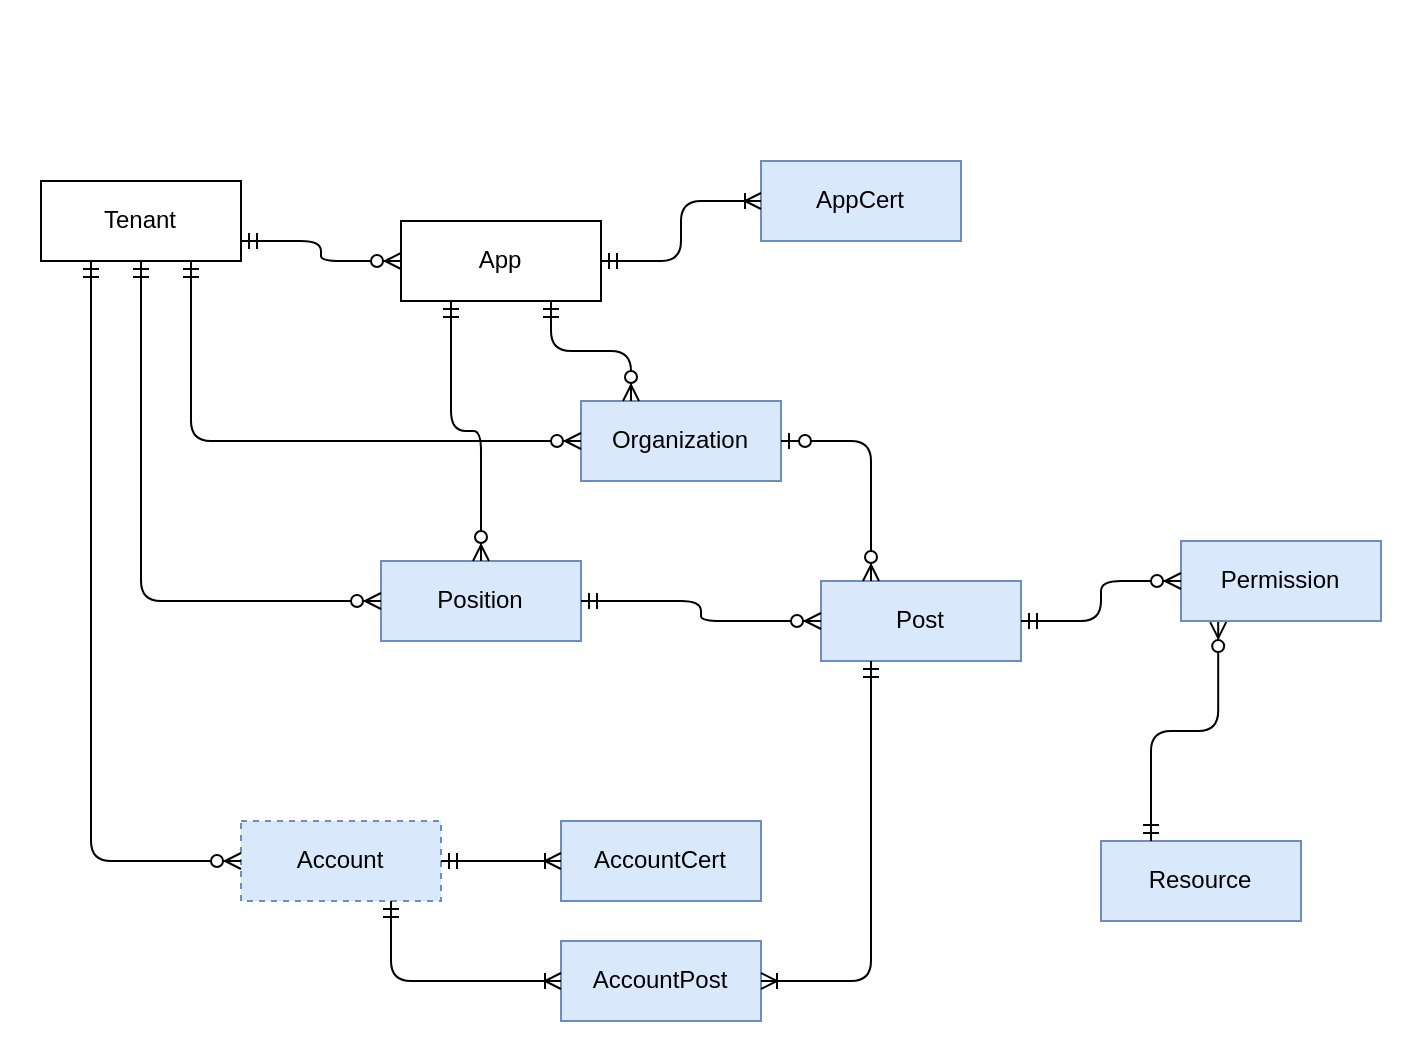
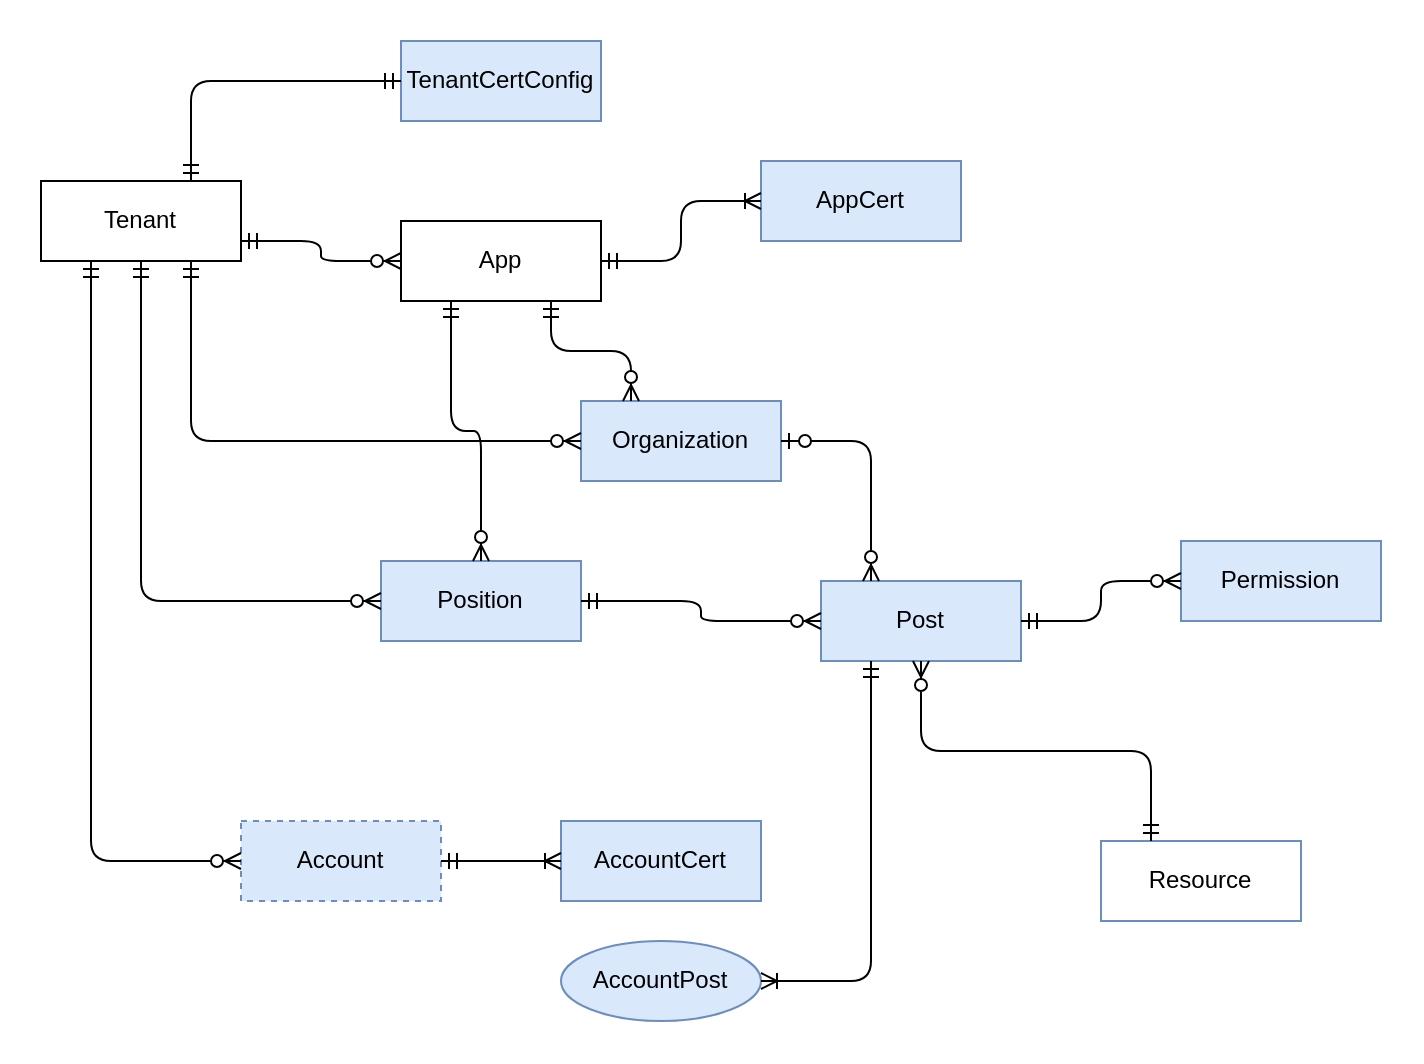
  <mxCell id="0" />
  <mxCell id="1" parent="0" />
  <mxCell id="2" value="Tenant" style="whiteSpace=wrap;html=1;align=center;" vertex="1" parent="1"><mxGeometry x="20" y="90" width="100" height="40" as="geometry" /></mxCell>
+ <mxCell id="3" value="TenantCertConfig" style="whiteSpace=wrap;html=1;align=center;fillColor=#dae8fc;strokeColor=#6c8ebf;" vertex="1" parent="1"><mxGeometry x="200" y="20" width="100" height="40" as="geometry" /></mxCell>
  <mxCell id="4" value="Organization" style="whiteSpace=wrap;html=1;align=center;fillColor=#dae8fc;strokeColor=#6c8ebf;" vertex="1" parent="1"><mxGeometry x="290" y="200" width="100" height="40" as="geometry" /></mxCell>
  <mxCell id="5" value="AppCert" style="whiteSpace=wrap;html=1;align=center;fillColor=#dae8fc;strokeColor=#6c8ebf;" vertex="1" parent="1"><mxGeometry x="380" y="80" width="100" height="40" as="geometry" /></mxCell>
  <mxCell id="6" value="App" style="whiteSpace=wrap;html=1;align=center;" vertex="1" parent="1"><mxGeometry x="200" y="110" width="100" height="40" as="geometry" /></mxCell>
  <mxCell id="7" value="AccountCert" style="whiteSpace=wrap;html=1;align=center;fillColor=#dae8fc;strokeColor=#6c8ebf;" vertex="1" parent="1"><mxGeometry x="280" y="410" width="100" height="40" as="geometry" /></mxCell>
  <mxCell id="8" value="Account" style="whiteSpace=wrap;html=1;align=center;fillColor=#dae8fc;strokeColor=#6c8ebf;dashed=1;" vertex="1" parent="1"><mxGeometry x="120" y="410" width="100" height="40" as="geometry" /></mxCell>
- <mxCell id="9" value="AccountPost" style="whiteSpace=wrap;html=1;align=center;fillColor=#dae8fc;strokeColor=#6c8ebf;" vertex="1" parent="1"><mxGeometry x="280" y="470" width="100" height="40" as="geometry" /></mxCell>
- <mxCell id="10" value="Resource" style="whiteSpace=wrap;html=1;align=center;fillColor=#dae8fc;strokeColor=#6c8ebf;" vertex="1" parent="1"><mxGeometry x="550" y="420" width="100" height="40" as="geometry" /></mxCell>
+ <mxCell id="9" value="AccountPost" style="ellipse;whiteSpace=wrap;html=1;align=center;fillColor=#dae8fc;strokeColor=#6c8ebf;" vertex="1" parent="1"><mxGeometry x="280" y="470" width="100" height="40" as="geometry" /></mxCell>
+ <mxCell id="10" value="Resource" style="whiteSpace=wrap;html=1;align=center;fillColor=#ffffff;strokeColor=#6c8ebf;" vertex="1" parent="1"><mxGeometry x="550" y="420" width="100" height="40" as="geometry" /></mxCell>
  <mxCell id="11" value="Post" style="whiteSpace=wrap;html=1;align=center;fillColor=#dae8fc;strokeColor=#6c8ebf;" vertex="1" parent="1"><mxGeometry x="410" y="290" width="100" height="40" as="geometry" /></mxCell>
  <mxCell id="12" value="Position" style="whiteSpace=wrap;html=1;align=center;fillColor=#dae8fc;strokeColor=#6c8ebf;" vertex="1" parent="1"><mxGeometry x="190" y="280" width="100" height="40" as="geometry" /></mxCell>
  <mxCell id="13" value="Permission" style="whiteSpace=wrap;html=1;align=center;fillColor=#dae8fc;strokeColor=#6c8ebf;" vertex="1" parent="1"><mxGeometry x="590" y="270" width="100" height="40" as="geometry" /></mxCell>
+ <mxCell id="14" value="" style="edgeStyle=orthogonalEdgeStyle;fontSize=12;html=1;endArrow=ERmandOne;startArrow=ERmandOne;exitX=0.75;exitY=0;exitDx=0;exitDy=0;entryX=0;entryY=0.5;entryDx=0;entryDy=0;endFill=0;" edge="1" parent="1" source="2" target="3"><mxGeometry width="100" height="100" relative="1" as="geometry"><mxPoint x="160" y="240" as="sourcePoint" /><mxPoint x="260" y="140" as="targetPoint" /></mxGeometry></mxCell>
  <mxCell id="15" value="" style="edgeStyle=orthogonalEdgeStyle;fontSize=12;html=1;endArrow=ERzeroToMany;startArrow=ERmandOne;exitX=1;exitY=0.75;exitDx=0;exitDy=0;endFill=1;entryX=0;entryY=0.5;entryDx=0;entryDy=0;" edge="1" parent="1" source="2" target="6"><mxGeometry width="100" height="100" relative="1" as="geometry"><mxPoint x="130" y="120" as="sourcePoint" /><mxPoint x="230" y="80" as="targetPoint" /></mxGeometry></mxCell>
  <mxCell id="16" value="" style="edgeStyle=orthogonalEdgeStyle;fontSize=12;html=1;endArrow=ERoneToMany;startArrow=ERmandOne;exitX=1;exitY=0.5;exitDx=0;exitDy=0;endFill=0;entryX=0;entryY=0.5;entryDx=0;entryDy=0;" edge="1" parent="1" source="6" target="5"><mxGeometry width="100" height="100" relative="1" as="geometry"><mxPoint x="270" y="80" as="sourcePoint" /><mxPoint x="350" y="90" as="targetPoint" /></mxGeometry></mxCell>
  <mxCell id="17" value="" style="edgeStyle=orthogonalEdgeStyle;fontSize=12;html=1;endArrow=ERzeroToMany;startArrow=ERmandOne;exitX=0.75;exitY=1;exitDx=0;exitDy=0;endFill=1;entryX=0;entryY=0.5;entryDx=0;entryDy=0;" edge="1" parent="1" source="2" target="4"><mxGeometry width="100" height="100" relative="1" as="geometry"><mxPoint x="130" y="130" as="sourcePoint" /><mxPoint x="210" y="140" as="targetPoint" /></mxGeometry></mxCell>
  <mxCell id="18" value="" style="edgeStyle=orthogonalEdgeStyle;fontSize=12;html=1;endArrow=ERzeroToMany;startArrow=ERmandOne;exitX=0.75;exitY=1;exitDx=0;exitDy=0;endFill=1;entryX=0.25;entryY=0;entryDx=0;entryDy=0;" edge="1" parent="1" source="6" target="4"><mxGeometry width="100" height="100" relative="1" as="geometry"><mxPoint x="105" y="140" as="sourcePoint" /><mxPoint x="160" y="240" as="targetPoint" /></mxGeometry></mxCell>
  <mxCell id="19" value="" style="edgeStyle=orthogonalEdgeStyle;fontSize=12;html=1;endArrow=ERzeroToMany;startArrow=ERmandOne;exitX=0.25;exitY=1;exitDx=0;exitDy=0;endFill=1;entryX=0;entryY=0.5;entryDx=0;entryDy=0;" edge="1" parent="1" source="2" target="8"><mxGeometry width="100" height="100" relative="1" as="geometry"><mxPoint x="105" y="140" as="sourcePoint" /><mxPoint x="260" y="230" as="targetPoint" /></mxGeometry></mxCell>
  <mxCell id="20" value="" style="edgeStyle=orthogonalEdgeStyle;fontSize=12;html=1;endArrow=ERoneToMany;startArrow=ERmandOne;exitX=1;exitY=0.5;exitDx=0;exitDy=0;endFill=0;" edge="1" parent="1" source="8" target="7"><mxGeometry width="100" height="100" relative="1" as="geometry"><mxPoint x="330" y="280" as="sourcePoint" /><mxPoint x="270" y="430" as="targetPoint" /></mxGeometry></mxCell>
- <mxCell id="21" value="" style="edgeStyle=orthogonalEdgeStyle;fontSize=12;html=1;endArrow=ERoneToMany;startArrow=ERmandOne;exitX=0.75;exitY=1;exitDx=0;exitDy=0;endFill=0;entryX=0;entryY=0.5;entryDx=0;entryDy=0;" edge="1" parent="1" source="8" target="9"><mxGeometry width="100" height="100" relative="1" as="geometry"><mxPoint x="230" y="440" as="sourcePoint" /><mxPoint x="290" y="440" as="targetPoint" /></mxGeometry></mxCell>
  <mxCell id="22" value="" style="edgeStyle=orthogonalEdgeStyle;fontSize=12;html=1;endArrow=ERzeroToMany;startArrow=ERmandOne;exitX=0.5;exitY=1;exitDx=0;exitDy=0;endFill=1;entryX=0;entryY=0.5;entryDx=0;entryDy=0;" edge="1" parent="1" source="2" target="12"><mxGeometry width="100" height="100" relative="1" as="geometry"><mxPoint x="55" y="140" as="sourcePoint" /><mxPoint x="130" y="440" as="targetPoint" /></mxGeometry></mxCell>
  <mxCell id="23" value="" style="edgeStyle=orthogonalEdgeStyle;fontSize=12;html=1;endArrow=ERzeroToMany;startArrow=ERmandOne;exitX=0.25;exitY=1;exitDx=0;exitDy=0;endFill=1;entryX=0.5;entryY=0;entryDx=0;entryDy=0;" edge="1" parent="1" source="6" target="12"><mxGeometry width="100" height="100" relative="1" as="geometry"><mxPoint x="80" y="140" as="sourcePoint" /><mxPoint x="170" y="310" as="targetPoint" /></mxGeometry></mxCell>
  <mxCell id="24" value="" style="edgeStyle=orthogonalEdgeStyle;fontSize=12;html=1;endArrow=ERzeroToMany;startArrow=ERzeroToOne;endFill=1;entryX=0.25;entryY=0;entryDx=0;entryDy=0;exitX=1;exitY=0.5;exitDx=0;exitDy=0;startFill=1;" edge="1" parent="1" source="4" target="11"><mxGeometry width="100" height="100" relative="1" as="geometry"><mxPoint x="530" y="200" as="sourcePoint" /><mxPoint x="597.5" y="230" as="targetPoint" /></mxGeometry></mxCell>
  <mxCell id="25" value="" style="edgeStyle=orthogonalEdgeStyle;fontSize=12;html=1;endArrow=ERzeroToMany;startArrow=ERmandOne;endFill=1;entryX=0;entryY=0.5;entryDx=0;entryDy=0;exitX=1;exitY=0.5;exitDx=0;exitDy=0;" edge="1" parent="1" source="12" target="11"><mxGeometry width="100" height="100" relative="1" as="geometry"><mxPoint x="340" y="280" as="sourcePoint" /><mxPoint x="400" y="230" as="targetPoint" /></mxGeometry></mxCell>
  <mxCell id="26" value="" style="edgeStyle=orthogonalEdgeStyle;fontSize=12;html=1;endArrow=ERoneToMany;startArrow=ERmandOne;endFill=0;exitX=0.25;exitY=1;exitDx=0;exitDy=0;entryX=1;entryY=0.5;entryDx=0;entryDy=0;" edge="1" parent="1" source="11" target="9"><mxGeometry width="100" height="100" relative="1" as="geometry"><mxPoint x="710" y="450" as="sourcePoint" /><mxPoint x="480" y="380" as="targetPoint" /></mxGeometry></mxCell>
  <mxCell id="27" value="" style="edgeStyle=orthogonalEdgeStyle;fontSize=12;html=1;endArrow=ERzeroToMany;startArrow=ERmandOne;endFill=1;entryX=0;entryY=0.5;entryDx=0;entryDy=0;exitX=1;exitY=0.5;exitDx=0;exitDy=0;" edge="1" parent="1" source="11" target="13"><mxGeometry width="100" height="100" relative="1" as="geometry"><mxPoint x="390" y="500" as="sourcePoint" /><mxPoint x="445" y="340" as="targetPoint" /></mxGeometry></mxCell>
- <mxCell id="28" value="" style="edgeStyle=orthogonalEdgeStyle;fontSize=12;html=1;endArrow=ERzeroToMany;startArrow=ERmandOne;endFill=1;entryX=0.186;entryY=1.014;entryDx=0;entryDy=0;exitX=0.25;exitY=0;exitDx=0;exitDy=0;entryPerimeter=0;" edge="1" parent="1" source="10" target="13"><mxGeometry width="100" height="100" relative="1" as="geometry"><mxPoint x="530" y="370" as="sourcePoint" /><mxPoint x="610" y="350" as="targetPoint" /></mxGeometry></mxCell>
+ <mxCell id="28" value="" style="edgeStyle=orthogonalEdgeStyle;fontSize=12;html=1;endArrow=ERzeroToMany;startArrow=ERmandOne;endFill=1;exitX=0.25;exitY=0;exitDx=0;exitDy=0;" edge="1" parent="1" source="10" target="11"><mxGeometry width="100" height="100" relative="1" as="geometry"><mxPoint x="530" y="370" as="sourcePoint" /><mxPoint x="610" y="350" as="targetPoint" /></mxGeometry></mxCell>
